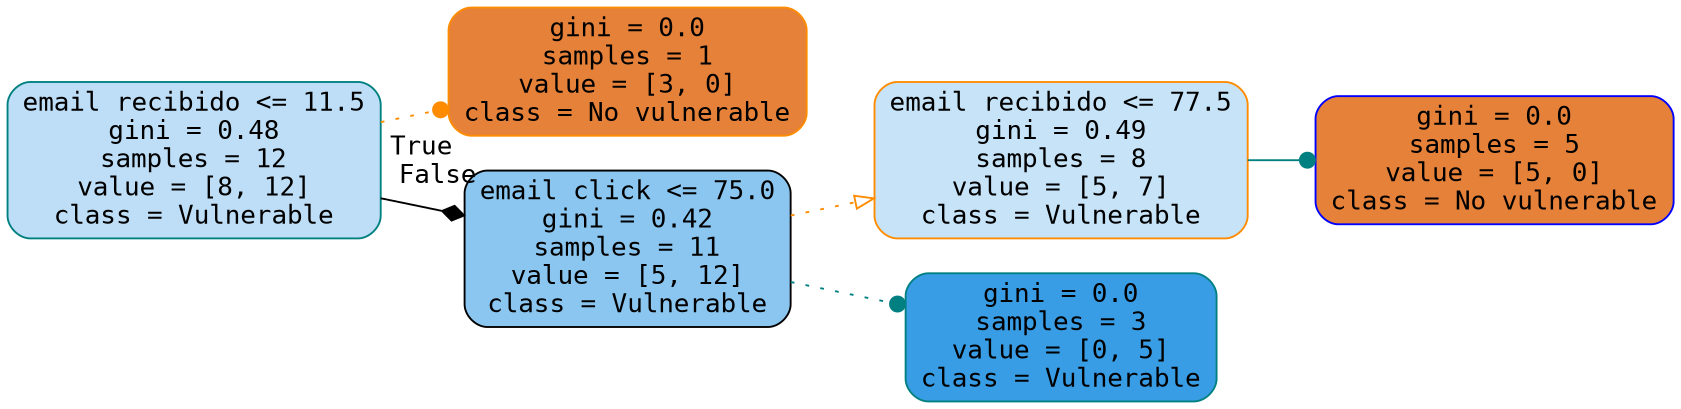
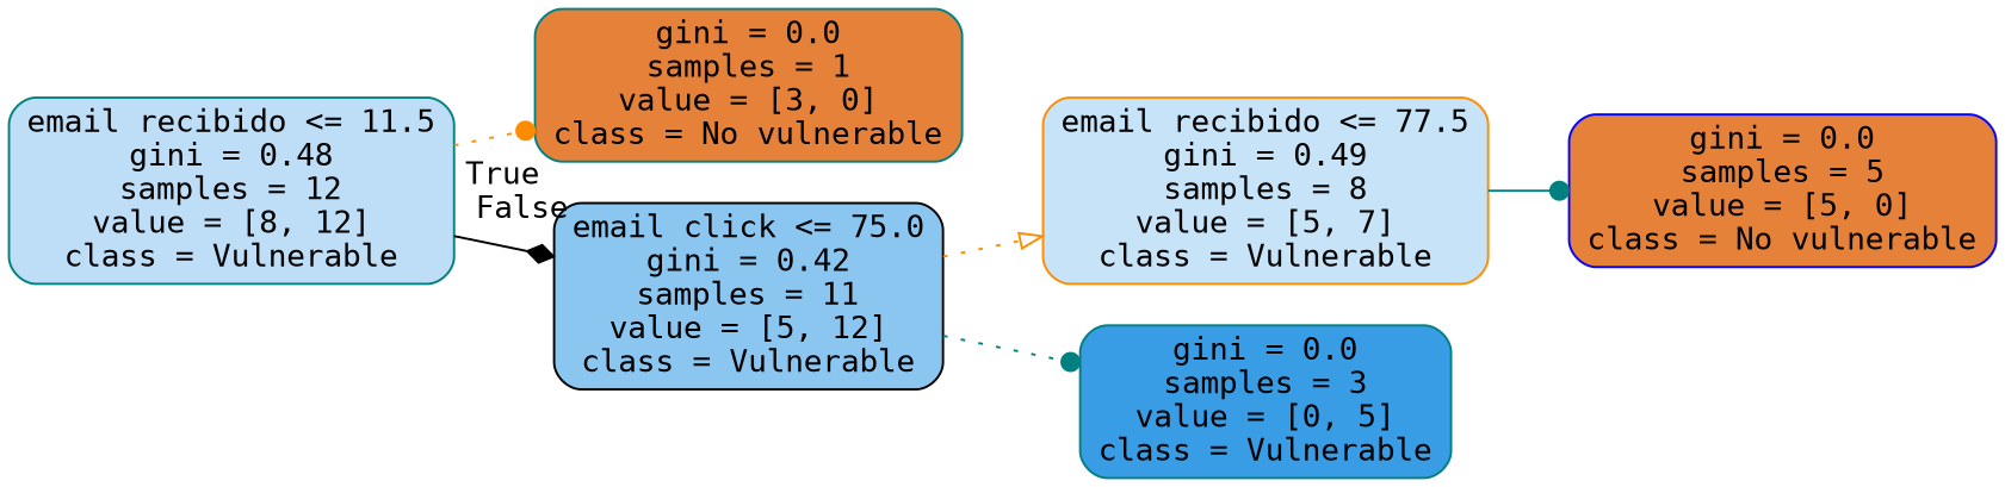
  digraph {
    fontname="DejaVu Sans Mono"
    rankdir=LR
    node [color=teal fillcolor="#e58139" fontname="DejaVu Sans Mono" shape=box style="filled, rounded"]
    edge [arrowhead=dot color=darkorange fontname="DejaVu Sans Mono" style=dotted]
    n1 [fillcolor="#bddef6" label="email recibido <= 11.5\ngini = 0.48\nsamples = 12\nvalue = [8, 12]\nclass = Vulnerable"]
-   n2 [color=darkorange label="gini = 0.0\nsamples = 1\nvalue = [3, 0]\nclass = No vulnerable"]
+   n2 [label="gini = 0.0\nsamples = 1\nvalue = [3, 0]\nclass = No vulnerable"]
    n3 [color=black fillcolor="#8bc6f0" label="email click <= 75.0\ngini = 0.42\nsamples = 11\nvalue = [5, 12]\nclass = Vulnerable"]
    n4 [color=darkorange fillcolor="#c6e3f8" label="email recibido <= 77.5\ngini = 0.49\nsamples = 8\nvalue = [5, 7]\nclass = Vulnerable"]
    n5 [fillcolor="#399de5" label="gini = 0.0\nsamples = 3\nvalue = [0, 5]\nclass = Vulnerable"]
    n6 [color=blue label="gini = 0.0\nsamples = 5\nvalue = [5, 0]\nclass = No vulnerable"]
    n1 -> n2 [headlabel=True labelangle=45 labeldistance=2.5]
    n1 -> n3 [arrowhead=diamond color=black headlabel=False labelangle=-45 labeldistance=2.5 style=solid]
    n3 -> n4 [arrowhead=onormal]
    n3 -> n5 [color=teal]
    n4 -> n6 [color=teal style=solid]
  }
